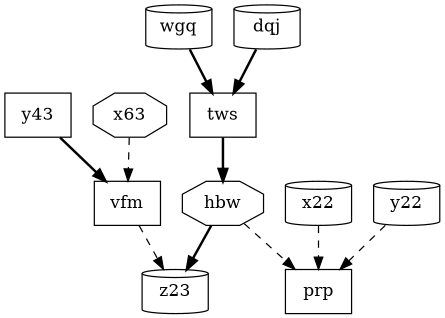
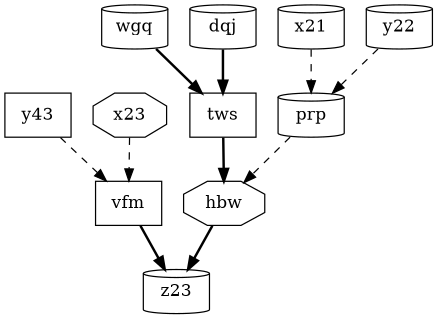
  digraph {
    splines=true
    node [shape=cylinder]
    edge [style=bold]
    hbw [shape=octagon]
    z23
    tws [shape=box]
-   prp [shape=box]
-   x22
+   prp
+   x22 [label=x21]
    y22
    wgq
    dqj
    vfm [shape=box]
    n10 [label=y43 shape=box]
-   x23 [shape=octagon label=x63]
+   x23 [shape=octagon]
    hbw -> z23
    tws -> hbw
-   hbw -> prp [style=dashed]
+   prp -> hbw [style=dashed]
    x22 -> prp [style=dashed]
    y22 -> prp [style=dashed]
    wgq -> tws
    dqj -> tws
-   vfm -> z23 [style=dashed]
-   n10 -> vfm
+   vfm -> z23
+   n10 -> vfm [style=dashed]
    x23 -> vfm [style=dashed]
  }
